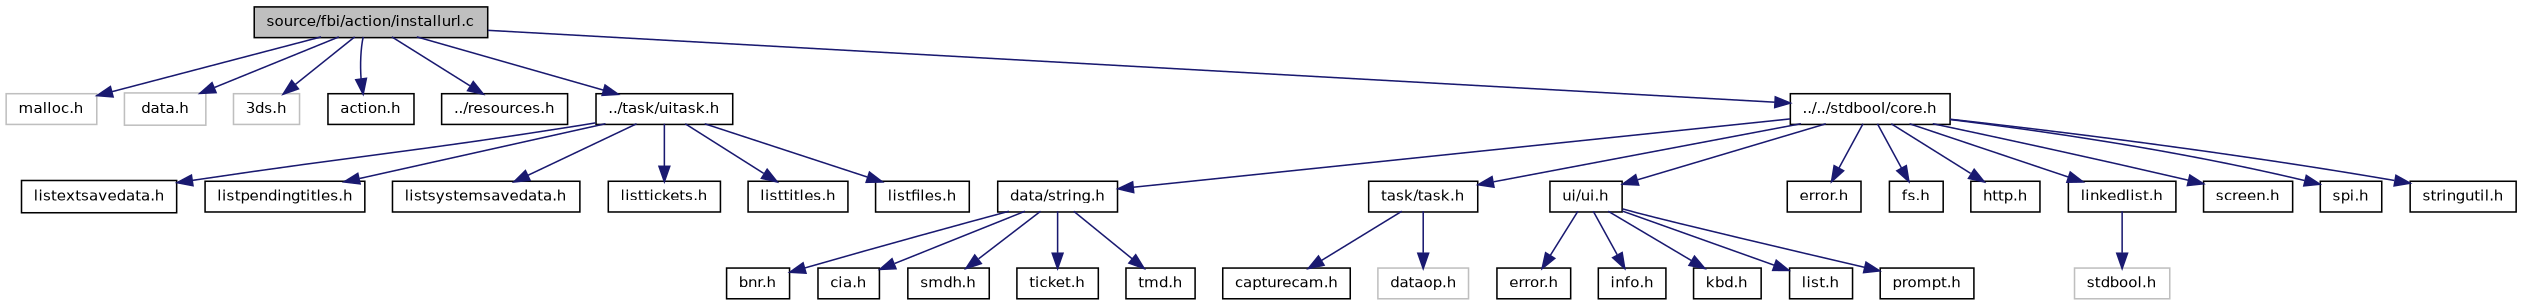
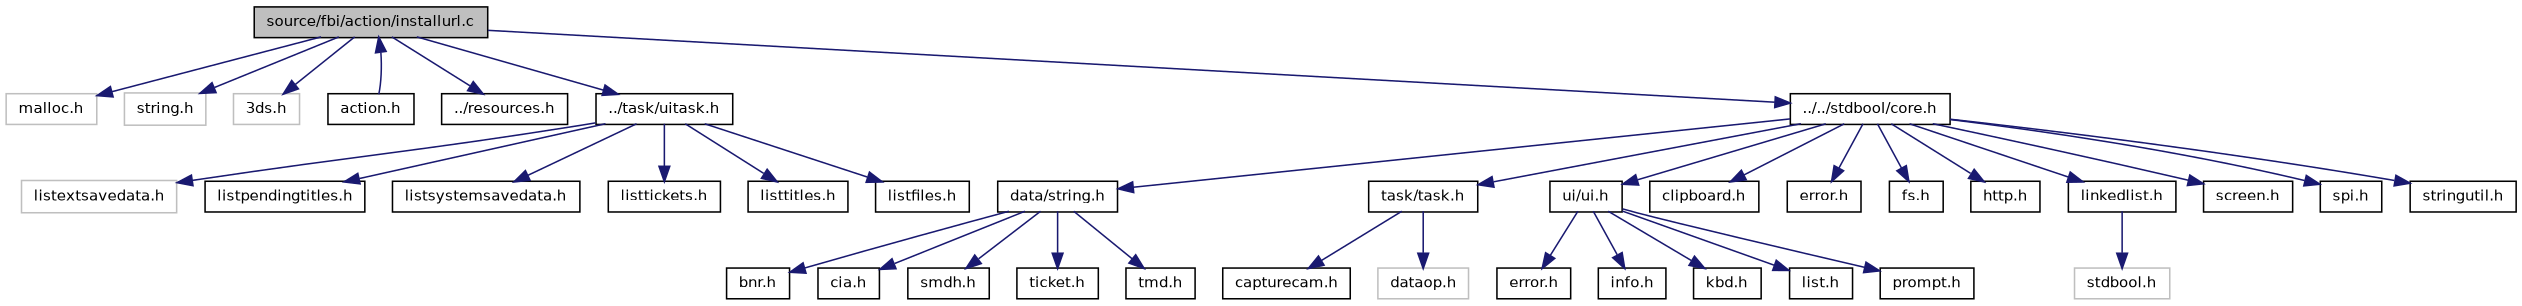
  digraph {
    node [color=black fillcolor=white fontname=Helvetica fontsize=10 shape=record style=filled]
    edge [color=midnightblue fontname=Helvetica fontsize=10 labelfontname=Helvetica labelfontsize=10 style=solid]
    n1 [fillcolor=grey75 fontcolor=black height=0.2 label="source/fbi/action/installurl.c" width=0.4]
    n2 [color=grey75 height=0.2 label="malloc.h" width=0.4]
-   n3 [color=grey75 height=0.2 label="data.h" width=0.4]
+   n3 [color=grey75 height=0.2 label="string.h" width=0.4]
    n4 [color=grey75 height=0.2 label="3ds.h" width=0.4]
    n5 [height=0.2 label="action.h" width=0.4]
    n6 [height=0.2 label="../resources.h" width=0.4]
    n7 [height=0.2 label="../task/uitask.h" width=0.4]
    n8 [height=0.2 label="../../stdbool/core.h" width=0.4]
-   n9 [height=0.2 label="listextsavedata.h" width=0.4]
+   n9 [color=grey75 height=0.2 label="listextsavedata.h" width=0.4]
    n10 [height=0.2 label="listpendingtitles.h" width=0.4]
    n11 [height=0.2 label="listsystemsavedata.h" width=0.4]
    n12 [height=0.2 label="listtickets.h" width=0.4]
    n13 [height=0.2 label="listtitles.h" width=0.4]
    n14 [height=0.2 label="listfiles.h" width=0.4]
    n15 [height=0.2 label="data/string.h" width=0.4]
    n16 [height=0.2 label="task/task.h" width=0.4]
    n17 [height=0.2 label="ui/ui.h" width=0.4]
+   n18 [height=0.2 label="clipboard.h" width=0.4]
    n19 [height=0.2 label="error.h" width=0.4]
    n20 [height=0.2 label="fs.h" width=0.4]
    n21 [height=0.2 label="http.h" width=0.4]
    n22 [height=0.2 label="linkedlist.h" width=0.4]
    n23 [height=0.2 label="screen.h" width=0.4]
    n24 [height=0.2 label="spi.h" width=0.4]
    n25 [height=0.2 label="stringutil.h" width=0.4]
    n26 [height=0.2 label="bnr.h" width=0.4]
    n27 [height=0.2 label="cia.h" width=0.4]
    n28 [height=0.2 label="smdh.h" width=0.4]
    n29 [height=0.2 label="ticket.h" width=0.4]
    n30 [height=0.2 label="tmd.h" width=0.4]
    n31 [height=0.2 label="capturecam.h" width=0.4]
    n32 [color=grey75 height=0.2 label="dataop.h" width=0.4]
    n33 [height=0.2 label="error.h" width=0.4]
    n34 [height=0.2 label="info.h" width=0.4]
    n35 [height=0.2 label="kbd.h" width=0.4]
    n36 [height=0.2 label="list.h" width=0.4]
    n37 [height=0.2 label="prompt.h" width=0.4]
    n38 [color=grey75 height=0.2 label="stdbool.h" width=0.4]
    n1 -> n2
    n1 -> n3
    n1 -> n4
-   n1 -> n5
+   n5 -> n1
    n1 -> n6
    n1 -> n7
    n1 -> n8
    n7 -> n9
    n7 -> n10
    n7 -> n11
    n7 -> n12
    n7 -> n13
    n7 -> n14
    n8 -> n15
    n8 -> n16
    n8 -> n17
+   n8 -> n18
    n8 -> n19
    n8 -> n20
    n8 -> n21
    n8 -> n22
    n8 -> n23
    n8 -> n24
    n8 -> n25
    n15 -> n26
    n15 -> n27
    n15 -> n28
    n15 -> n29
    n15 -> n30
    n16 -> n31
    n16 -> n32
    n17 -> n33
    n17 -> n34
    n17 -> n35
    n17 -> n36
    n17 -> n37
    n22 -> n38
  }
